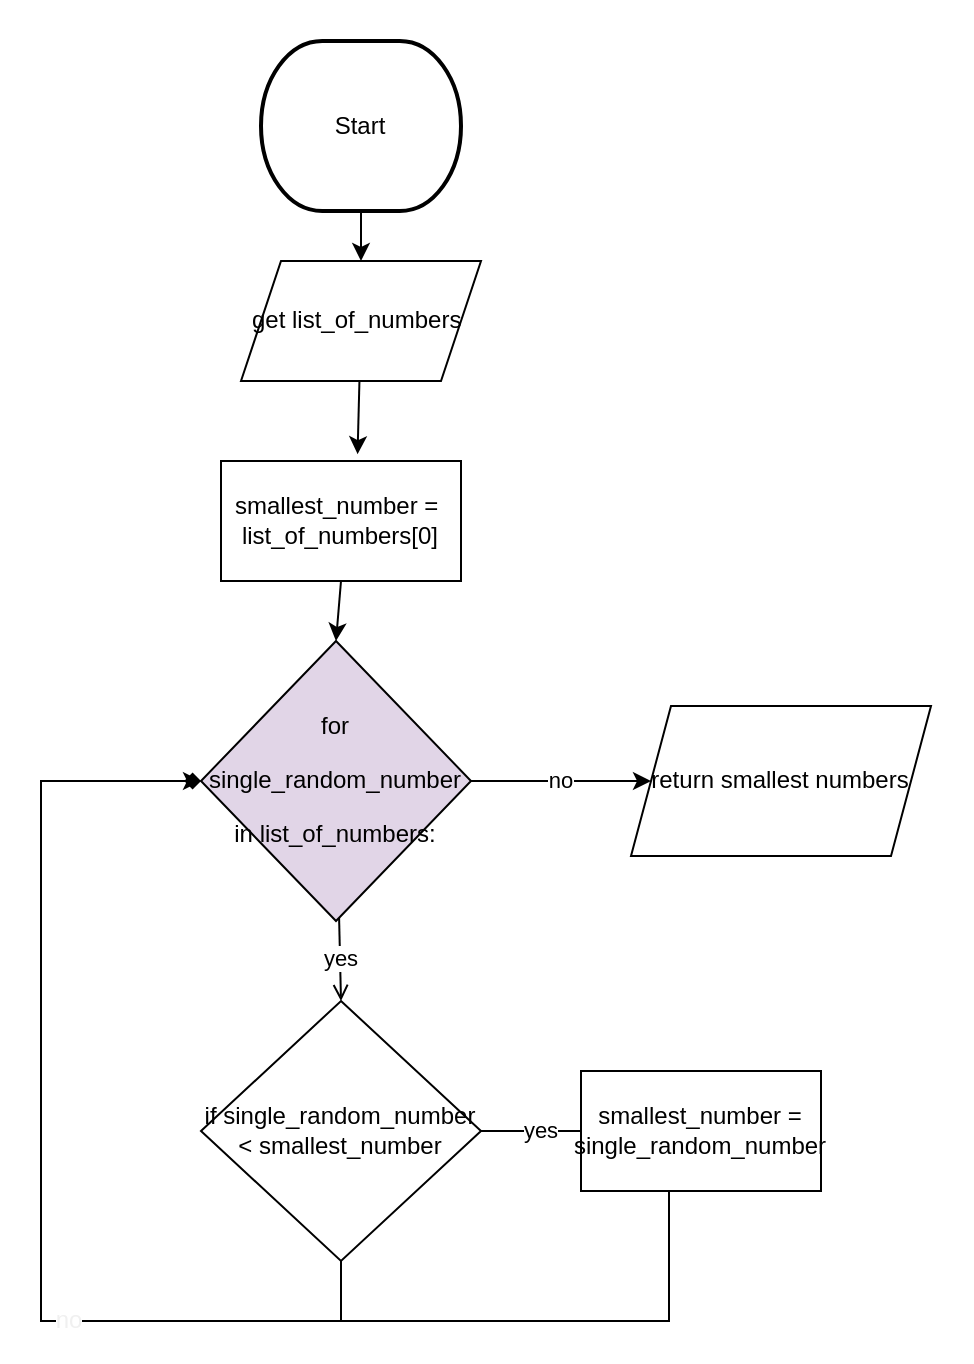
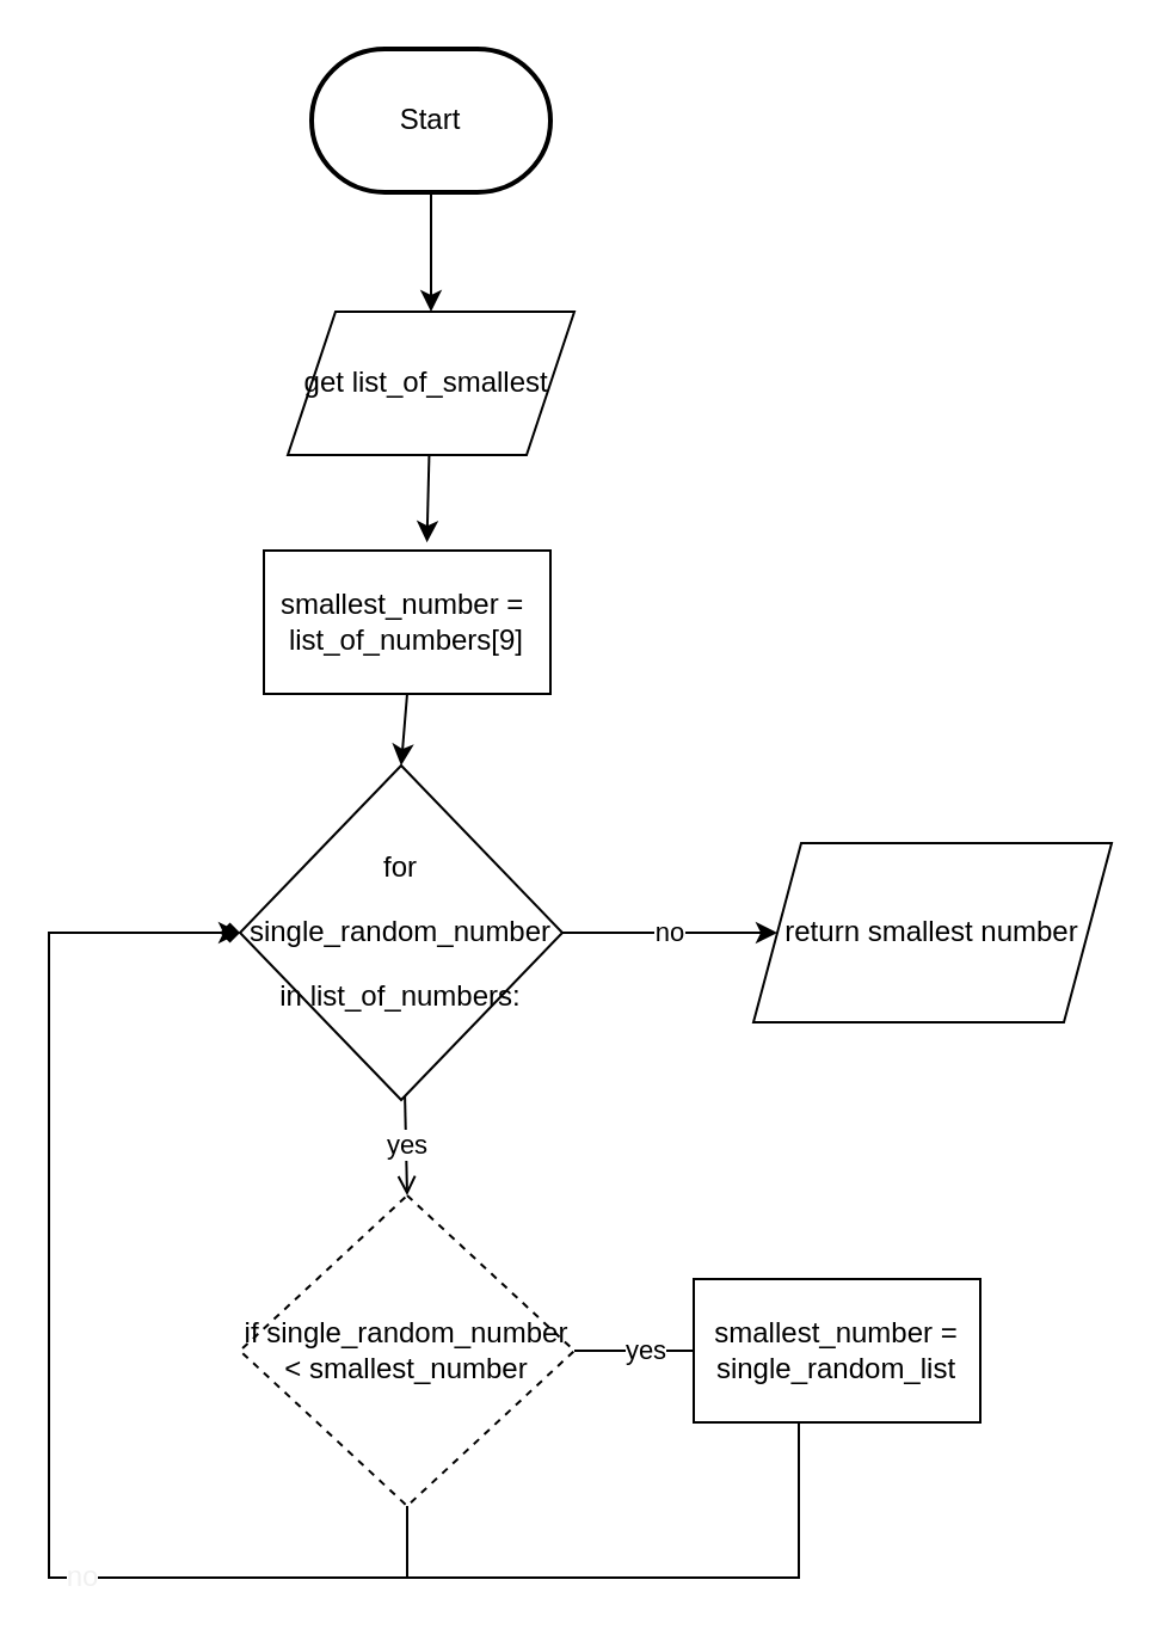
  <mxCell id="0" />
  <mxCell id="1" parent="0" />
  <mxCell id="2" style="edgeStyle=none;html=1;" edge="1" parent="1" source="3"><mxGeometry relative="1" as="geometry"><mxPoint x="180" y="130" as="targetPoint" /></mxGeometry></mxCell>
- <mxCell id="3" value="Start" style="strokeWidth=2;html=1;shape=mxgraph.flowchart.terminator;whiteSpace=wrap;" vertex="1" parent="1"><mxGeometry x="130" y="20" width="100" height="85" as="geometry" /></mxCell>
+ <mxCell id="3" value="Start" style="strokeWidth=2;html=1;shape=mxgraph.flowchart.terminator;whiteSpace=wrap;" vertex="1" parent="1"><mxGeometry x="130" y="20" width="100" height="60" as="geometry" /></mxCell>
  <mxCell id="4" style="edgeStyle=none;html=1;entryX=0.569;entryY=-0.057;entryDx=0;entryDy=0;entryPerimeter=0;" edge="1" parent="1" source="5"><mxGeometry relative="1" as="geometry"><mxPoint x="178.28" y="226.58" as="targetPoint" /></mxGeometry></mxCell>
- <mxCell id="5" value="get list_of_numbers&amp;nbsp;" style="shape=parallelogram;perimeter=parallelogramPerimeter;whiteSpace=wrap;html=1;fixedSize=1;" vertex="1" parent="1"><mxGeometry x="120" y="130" width="120" height="60" as="geometry" /></mxCell>
+ <mxCell id="5" value="get list_of_smallest&amp;nbsp;" style="shape=parallelogram;perimeter=parallelogramPerimeter;whiteSpace=wrap;html=1;fixedSize=1;" vertex="1" parent="1"><mxGeometry x="120" y="130" width="120" height="60" as="geometry" /></mxCell>
  <mxCell id="6" style="edgeStyle=none;html=1;entryX=0.5;entryY=0;entryDx=0;entryDy=0;" edge="1" parent="1" target="9"><mxGeometry relative="1" as="geometry"><mxPoint x="170" y="290" as="sourcePoint" /></mxGeometry></mxCell>
  <mxCell id="7" value="yes" style="edgeStyle=none;html=1;entryX=0.5;entryY=0;entryDx=0;entryDy=0;endArrow=open;" edge="1" parent="1" source="9" target="12"><mxGeometry relative="1" as="geometry" /></mxCell>
  <mxCell id="8" value="no" style="edgeStyle=orthogonalEdgeStyle;rounded=0;html=1;entryX=0;entryY=0.5;entryDx=0;entryDy=0;" edge="1" parent="1" source="9" target="16"><mxGeometry relative="1" as="geometry" /></mxCell>
- <mxCell id="9" value="&lt;div style=&quot;line-height: 27px&quot;&gt;for single_random_number in list_of_numbers:&lt;/div&gt;" style="rhombus;whiteSpace=wrap;html=1;fillColor=#e1d5e7;" vertex="1" parent="1"><mxGeometry x="100" y="320" width="135" height="140" as="geometry" /></mxCell>
+ <mxCell id="9" value="&lt;div style=&quot;line-height: 27px&quot;&gt;for single_random_number in list_of_numbers:&lt;/div&gt;" style="rhombus;whiteSpace=wrap;html=1;" vertex="1" parent="1"><mxGeometry x="100" y="320" width="135" height="140" as="geometry" /></mxCell>
  <mxCell id="10" value="yes" style="edgeStyle=none;html=1;" edge="1" parent="1" source="12"><mxGeometry relative="1" as="geometry"><mxPoint x="300" y="565" as="targetPoint" /></mxGeometry></mxCell>
  <mxCell id="11" style="edgeStyle=orthogonalEdgeStyle;rounded=0;html=1;fontFamily=Helvetica;fontSize=12;fontColor=#F0F0F0;" edge="1" parent="1" source="12"><mxGeometry relative="1" as="geometry"><mxPoint x="100" y="390" as="targetPoint" /><Array as="points"><mxPoint x="170" y="660" /><mxPoint x="20" y="660" /><mxPoint x="20" y="390" /><mxPoint x="100" y="390" /></Array></mxGeometry></mxCell>
- <mxCell id="12" value="if single_random_number &amp;lt; smallest_number" style="rhombus;whiteSpace=wrap;html=1;" vertex="1" parent="1"><mxGeometry x="100" y="500" width="140" height="130" as="geometry" /></mxCell>
+ <mxCell id="12" value="if single_random_number &amp;lt; smallest_number" style="rhombus;whiteSpace=wrap;html=1;dashed=1;" vertex="1" parent="1"><mxGeometry x="100" y="500" width="140" height="130" as="geometry" /></mxCell>
  <mxCell id="13" value="no" style="edgeStyle=orthogonalEdgeStyle;html=1;entryX=0;entryY=0.5;entryDx=0;entryDy=0;fontFamily=Helvetica;fontSize=12;fontColor=#F0F0F0;rounded=0;endArrow=diamond;" edge="1" parent="1" source="14" target="9"><mxGeometry relative="1" as="geometry"><Array as="points"><mxPoint x="334" y="660" /><mxPoint x="20" y="660" /><mxPoint x="20" y="390" /></Array></mxGeometry></mxCell>
- <mxCell id="14" value="smallest_number = single_random_number" style="rounded=0;whiteSpace=wrap;html=1;" vertex="1" parent="1"><mxGeometry x="290" y="535" width="120" height="60" as="geometry" /></mxCell>
- <mxCell id="15" value="smallest_number =&amp;nbsp;&lt;br&gt;list_of_numbers[0]" style="rounded=0;whiteSpace=wrap;html=1;" vertex="1" parent="1"><mxGeometry x="110" y="230" width="120" height="60" as="geometry" /></mxCell>
- <mxCell id="16" value="return smallest numbers" style="shape=parallelogram;perimeter=parallelogramPerimeter;whiteSpace=wrap;html=1;fixedSize=1;" vertex="1" parent="1"><mxGeometry x="315" y="352.5" width="150" height="75" as="geometry" /></mxCell>
+ <mxCell id="14" value="smallest_number = single_random_list" style="rounded=0;whiteSpace=wrap;html=1;" vertex="1" parent="1"><mxGeometry x="290" y="535" width="120" height="60" as="geometry" /></mxCell>
+ <mxCell id="15" value="smallest_number =&amp;nbsp;&lt;br&gt;list_of_numbers[9]" style="rounded=0;whiteSpace=wrap;html=1;" vertex="1" parent="1"><mxGeometry x="110" y="230" width="120" height="60" as="geometry" /></mxCell>
+ <mxCell id="16" value="return smallest number" style="shape=parallelogram;perimeter=parallelogramPerimeter;whiteSpace=wrap;html=1;fixedSize=1;" vertex="1" parent="1"><mxGeometry x="315" y="352.5" width="150" height="75" as="geometry" /></mxCell>
